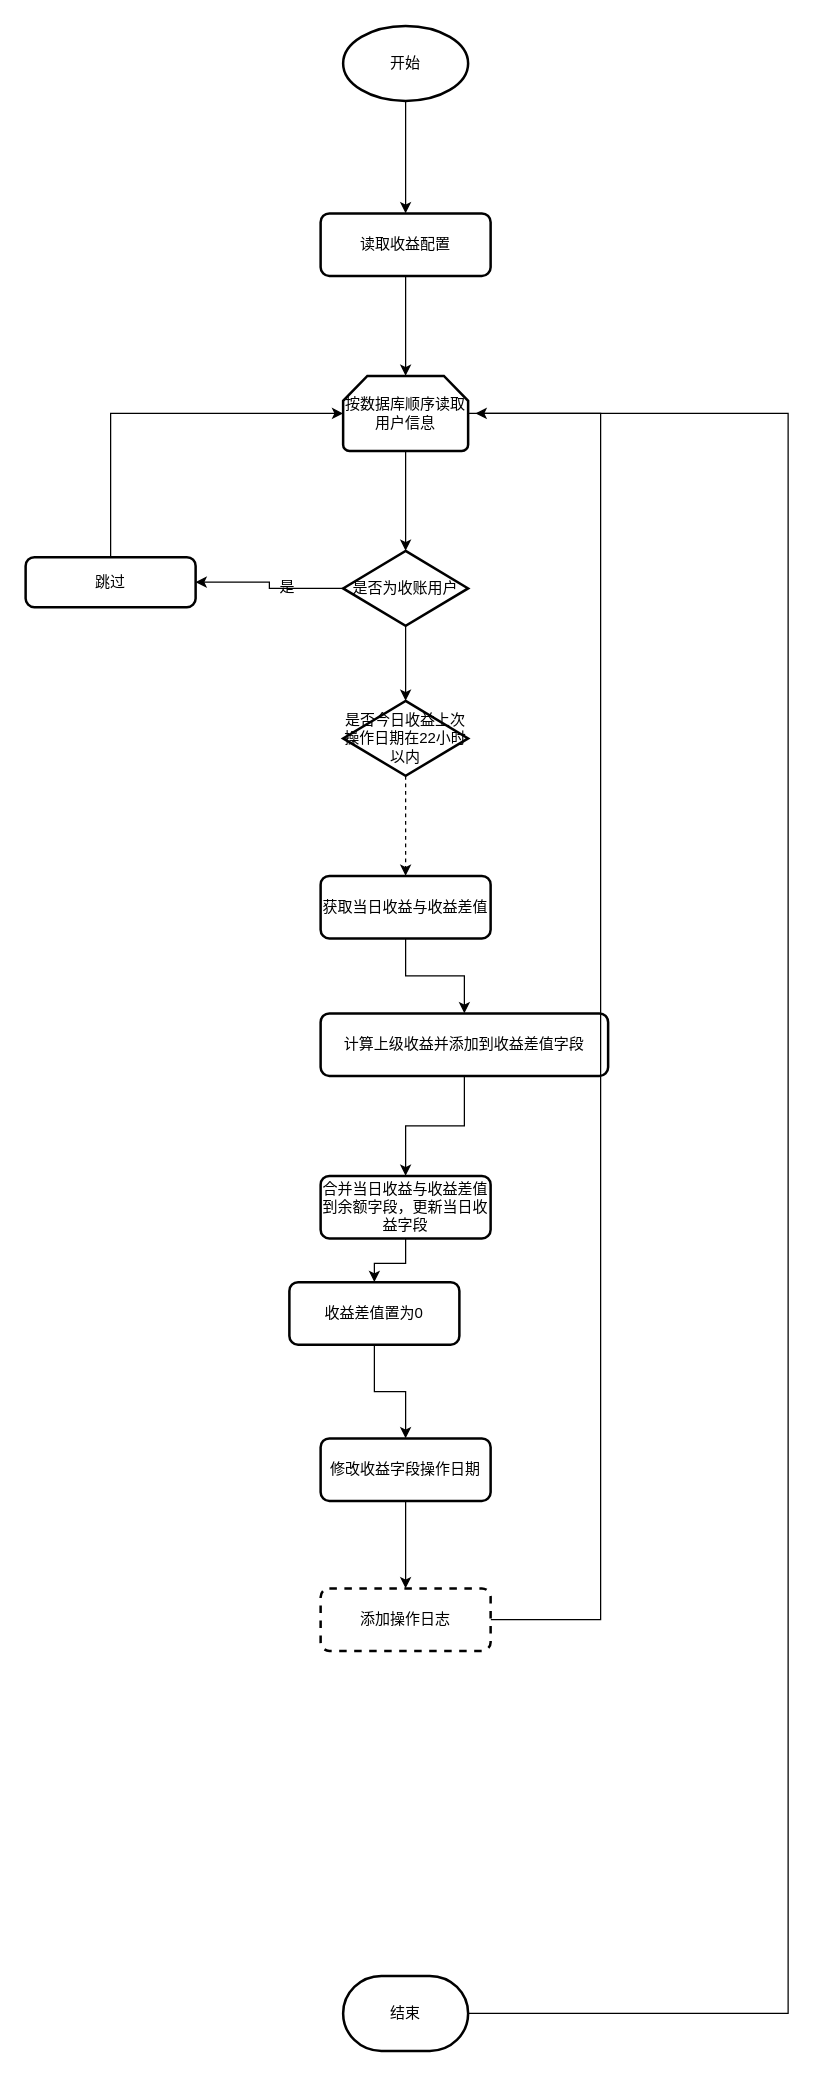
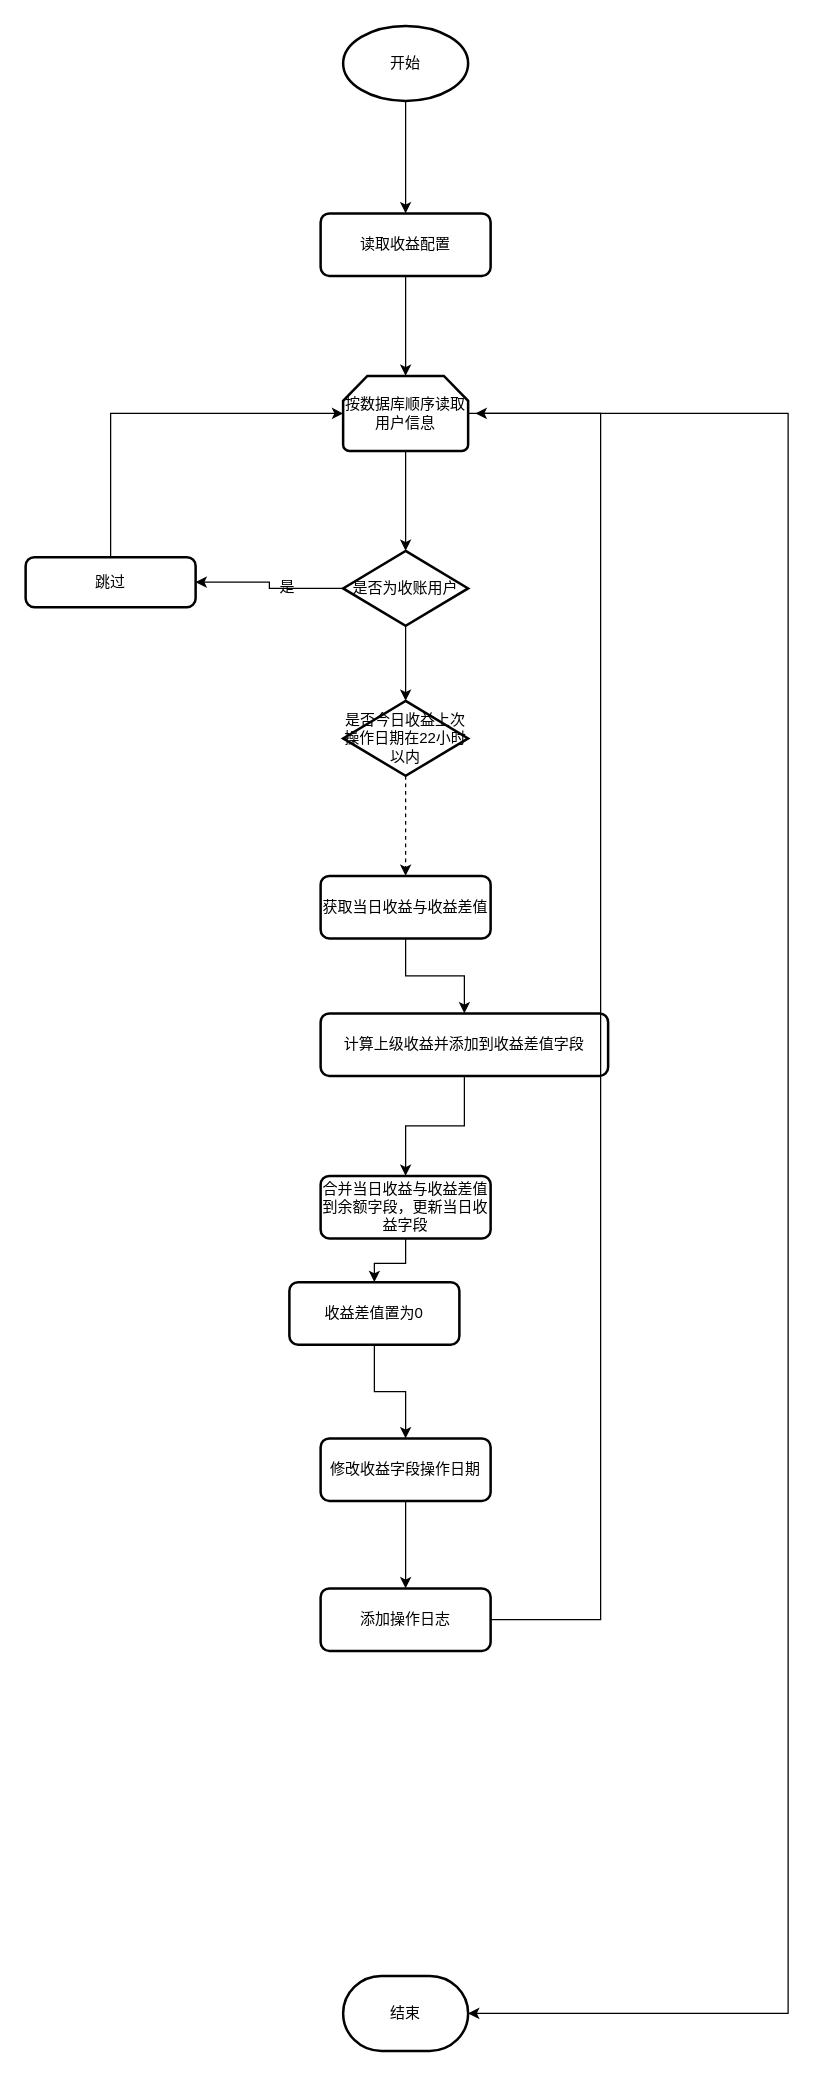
  <mxCell id="0" />
  <mxCell id="1" parent="0" />
  <mxCell id="2" style="edgeStyle=orthogonalEdgeStyle;rounded=0;orthogonalLoop=1;jettySize=auto;html=1;entryX=0.5;entryY=0;entryDx=0;entryDy=0;" edge="1" parent="1" source="3" target="5"><mxGeometry relative="1" as="geometry" /></mxCell>
  <mxCell id="3" value="开始" style="strokeWidth=2;html=1;shape=mxgraph.flowchart.start_1;whiteSpace=wrap;" vertex="1" parent="1"><mxGeometry x="274" y="20" width="100" height="60" as="geometry" /></mxCell>
  <mxCell id="4" style="edgeStyle=orthogonalEdgeStyle;rounded=0;orthogonalLoop=1;jettySize=auto;html=1;entryX=0.5;entryY=0;entryDx=0;entryDy=0;entryPerimeter=0;" edge="1" parent="1" source="5" target="11"><mxGeometry relative="1" as="geometry" /></mxCell>
  <mxCell id="5" value="读取收益配置" style="rounded=1;whiteSpace=wrap;html=1;absoluteArcSize=1;arcSize=14;strokeWidth=2;" vertex="1" parent="1"><mxGeometry x="256" y="170" width="136" height="50" as="geometry" /></mxCell>
  <mxCell id="6" style="edgeStyle=orthogonalEdgeStyle;rounded=0;orthogonalLoop=1;jettySize=auto;html=1;" edge="1" parent="1" source="8" target="15"><mxGeometry relative="1" as="geometry" /></mxCell>
  <mxCell id="7" style="edgeStyle=orthogonalEdgeStyle;rounded=0;orthogonalLoop=1;jettySize=auto;html=1;" edge="1" parent="1" source="8" target="29"><mxGeometry relative="1" as="geometry" /></mxCell>
  <mxCell id="8" value="是否为收账用户" style="strokeWidth=2;html=1;shape=mxgraph.flowchart.decision;whiteSpace=wrap;" vertex="1" parent="1"><mxGeometry x="274" y="440" width="100" height="60" as="geometry" /></mxCell>
  <mxCell id="9" style="edgeStyle=orthogonalEdgeStyle;rounded=0;orthogonalLoop=1;jettySize=auto;html=1;" edge="1" parent="1" source="11" target="8"><mxGeometry relative="1" as="geometry" /></mxCell>
- <mxCell id="10" style="edgeStyle=orthogonalEdgeStyle;rounded=0;orthogonalLoop=1;jettySize=auto;html=1;endArrow=none;" edge="1" parent="1" source="11" target="27"><mxGeometry relative="1" as="geometry"><mxPoint x="590" y="1380" as="targetPoint" /><Array as="points"><mxPoint x="630" y="330" /><mxPoint x="630" y="1610" /></Array></mxGeometry></mxCell>
+ <mxCell id="10" style="edgeStyle=orthogonalEdgeStyle;rounded=0;orthogonalLoop=1;jettySize=auto;html=1;" edge="1" parent="1" source="11" target="27"><mxGeometry relative="1" as="geometry"><mxPoint x="590" y="1380" as="targetPoint" /><Array as="points"><mxPoint x="630" y="330" /><mxPoint x="630" y="1610" /></Array></mxGeometry></mxCell>
  <mxCell id="11" value="&lt;span&gt;按数据库顺序读取用户信息&lt;/span&gt;" style="strokeWidth=2;html=1;shape=mxgraph.flowchart.loop_limit;whiteSpace=wrap;" vertex="1" parent="1"><mxGeometry x="274" y="300" width="100" height="60" as="geometry" /></mxCell>
  <mxCell id="12" style="edgeStyle=orthogonalEdgeStyle;rounded=0;orthogonalLoop=1;jettySize=auto;html=1;" edge="1" parent="1" source="13" target="18"><mxGeometry relative="1" as="geometry" /></mxCell>
  <mxCell id="13" value="获取当日收益与收益差值" style="rounded=1;whiteSpace=wrap;html=1;absoluteArcSize=1;arcSize=14;strokeWidth=2;" vertex="1" parent="1"><mxGeometry x="256" y="700" width="136" height="50" as="geometry" /></mxCell>
  <mxCell id="14" style="edgeStyle=orthogonalEdgeStyle;rounded=0;orthogonalLoop=1;jettySize=auto;html=1;" edge="1" parent="1" source="15" target="11"><mxGeometry relative="1" as="geometry"><mxPoint x="88" y="360" as="targetPoint" /><Array as="points"><mxPoint x="88" y="330" /></Array></mxGeometry></mxCell>
  <mxCell id="15" value="跳过" style="rounded=1;whiteSpace=wrap;html=1;absoluteArcSize=1;arcSize=14;strokeWidth=2;" vertex="1" parent="1"><mxGeometry x="20" y="445" width="136" height="40" as="geometry" /></mxCell>
  <mxCell id="16" value="是" style="text;html=1;align=center;verticalAlign=middle;resizable=0;points=[];autosize=1;" vertex="1" parent="1"><mxGeometry x="214" y="459" width="30" height="20" as="geometry" /></mxCell>
  <mxCell id="17" style="edgeStyle=orthogonalEdgeStyle;rounded=0;orthogonalLoop=1;jettySize=auto;html=1;" edge="1" parent="1" source="18" target="20"><mxGeometry relative="1" as="geometry" /></mxCell>
  <mxCell id="18" value="计算上级收益并添加到收益差值字段" style="rounded=1;whiteSpace=wrap;html=1;absoluteArcSize=1;arcSize=14;strokeWidth=2;" vertex="1" parent="1"><mxGeometry x="256" y="810" width="230" height="50" as="geometry" /></mxCell>
  <mxCell id="19" style="edgeStyle=orthogonalEdgeStyle;rounded=0;orthogonalLoop=1;jettySize=auto;html=1;" edge="1" parent="1" source="20" target="23"><mxGeometry relative="1" as="geometry" /></mxCell>
  <mxCell id="20" value="合并当日收益与收益差值到余额字段，更新当日收益字段" style="rounded=1;whiteSpace=wrap;html=1;absoluteArcSize=1;arcSize=14;strokeWidth=2;" vertex="1" parent="1"><mxGeometry x="256" y="940" width="136" height="50" as="geometry" /></mxCell>
  <mxCell id="21" style="edgeStyle=orthogonalEdgeStyle;rounded=0;orthogonalLoop=1;jettySize=auto;html=1;exitX=1;exitY=0.5;exitDx=0;exitDy=0;" edge="1" parent="1" source="26"><mxGeometry relative="1" as="geometry"><mxPoint x="380" y="330" as="targetPoint" /><Array as="points"><mxPoint x="480" y="1295" /><mxPoint x="480" y="330" /></Array></mxGeometry></mxCell>
  <mxCell id="22" style="edgeStyle=orthogonalEdgeStyle;rounded=0;orthogonalLoop=1;jettySize=auto;html=1;" edge="1" parent="1" source="23" target="25"><mxGeometry relative="1" as="geometry" /></mxCell>
  <mxCell id="23" value="收益差值置为0" style="rounded=1;whiteSpace=wrap;html=1;absoluteArcSize=1;arcSize=14;strokeWidth=2;" vertex="1" parent="1"><mxGeometry x="231" y="1025" width="136" height="50" as="geometry" /></mxCell>
  <mxCell id="24" style="edgeStyle=orthogonalEdgeStyle;rounded=0;orthogonalLoop=1;jettySize=auto;html=1;" edge="1" parent="1" source="25" target="26"><mxGeometry relative="1" as="geometry" /></mxCell>
  <mxCell id="25" value="修改收益字段操作日期" style="rounded=1;whiteSpace=wrap;html=1;absoluteArcSize=1;arcSize=14;strokeWidth=2;" vertex="1" parent="1"><mxGeometry x="256" y="1150" width="136" height="50" as="geometry" /></mxCell>
- <mxCell id="26" value="添加操作日志" style="rounded=1;whiteSpace=wrap;html=1;absoluteArcSize=1;arcSize=14;strokeWidth=2;dashed=1;" vertex="1" parent="1"><mxGeometry x="256" y="1270" width="136" height="50" as="geometry" /></mxCell>
+ <mxCell id="26" value="添加操作日志" style="rounded=1;whiteSpace=wrap;html=1;absoluteArcSize=1;arcSize=14;strokeWidth=2;" vertex="1" parent="1"><mxGeometry x="256" y="1270" width="136" height="50" as="geometry" /></mxCell>
  <mxCell id="27" value="结束" style="strokeWidth=2;html=1;shape=mxgraph.flowchart.terminator;whiteSpace=wrap;" vertex="1" parent="1"><mxGeometry x="274" y="1580" width="100" height="60" as="geometry" /></mxCell>
  <mxCell id="28" style="edgeStyle=orthogonalEdgeStyle;rounded=0;orthogonalLoop=1;jettySize=auto;html=1;entryX=0.5;entryY=0;entryDx=0;entryDy=0;dashed=1;" edge="1" parent="1" source="29" target="13"><mxGeometry relative="1" as="geometry" /></mxCell>
  <mxCell id="29" value="是否今日收益上次操作日期在22小时以内" style="strokeWidth=2;html=1;shape=mxgraph.flowchart.decision;whiteSpace=wrap;" vertex="1" parent="1"><mxGeometry x="274" y="560" width="100" height="60" as="geometry" /></mxCell>
